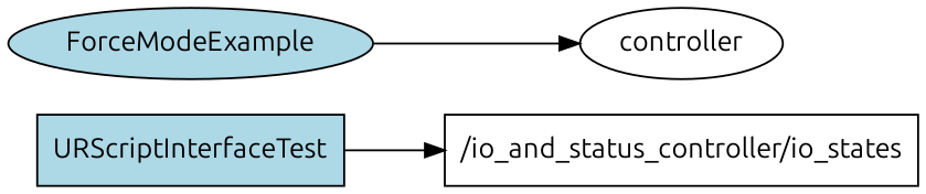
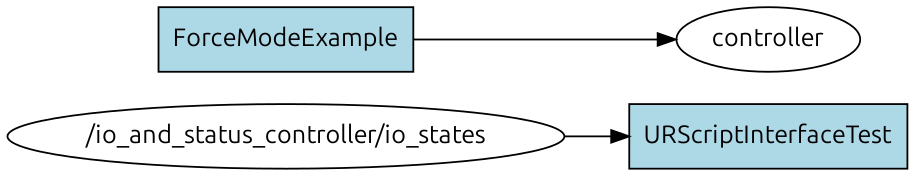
  digraph {
    fontname=Ubuntu
    rankdir=LR
    node [fillcolor=lightblue fontname=Ubuntu shape=box style=filled]
    edge [fontname=Ubuntu]
    URScriptInterfaceTest
-   "/io_and_status_controller/io_states" [fillcolor=white]
+   "/io_and_status_controller/io_states" [fillcolor=white shape=ellipse]
    n3 [fillcolor=white label=controller shape=ellipse]
-   ForceModeExample [shape=ellipse]
-   URScriptInterfaceTest -> "/io_and_status_controller/io_states"
+   ForceModeExample
+   "/io_and_status_controller/io_states" -> URScriptInterfaceTest
    ForceModeExample -> n3
  }
